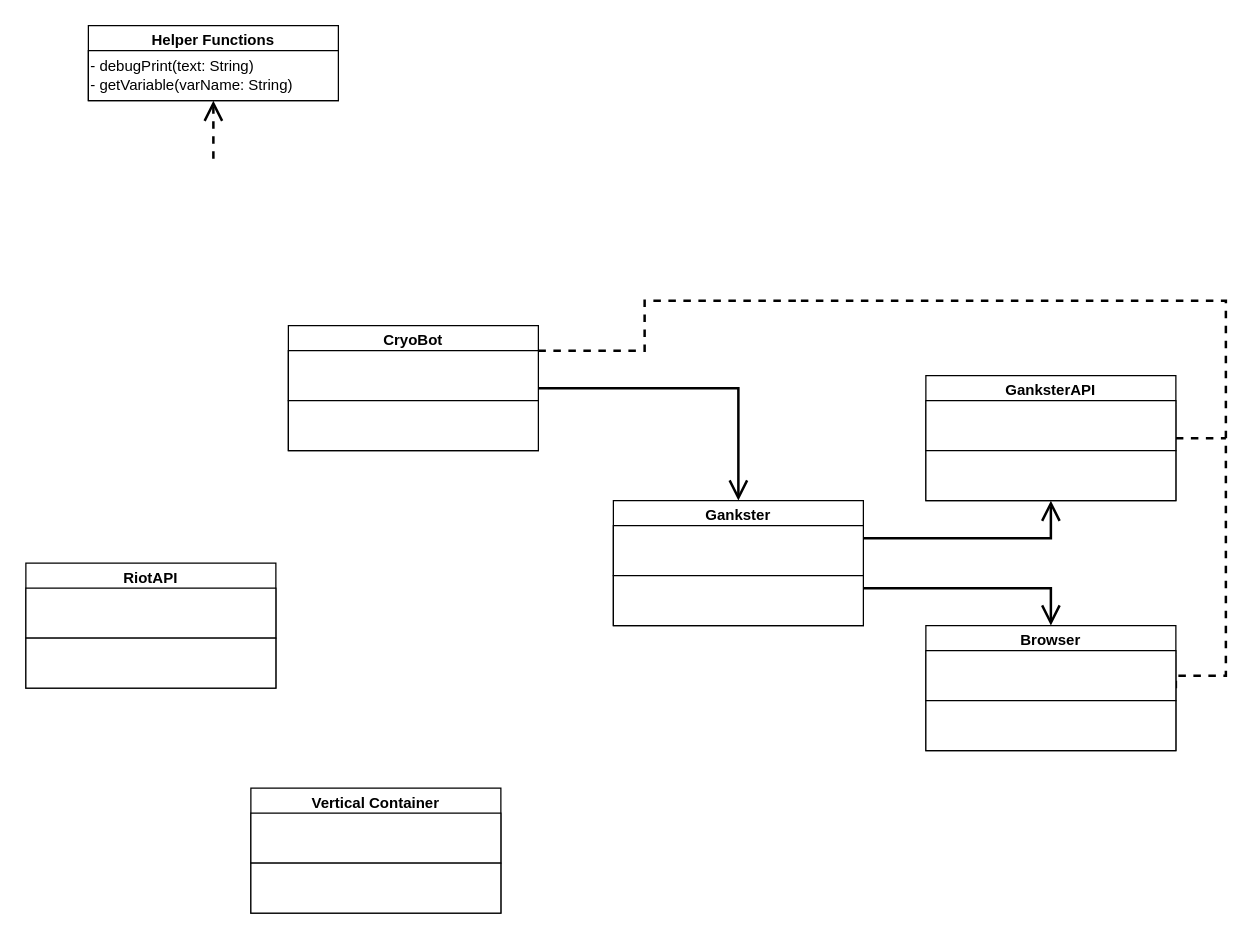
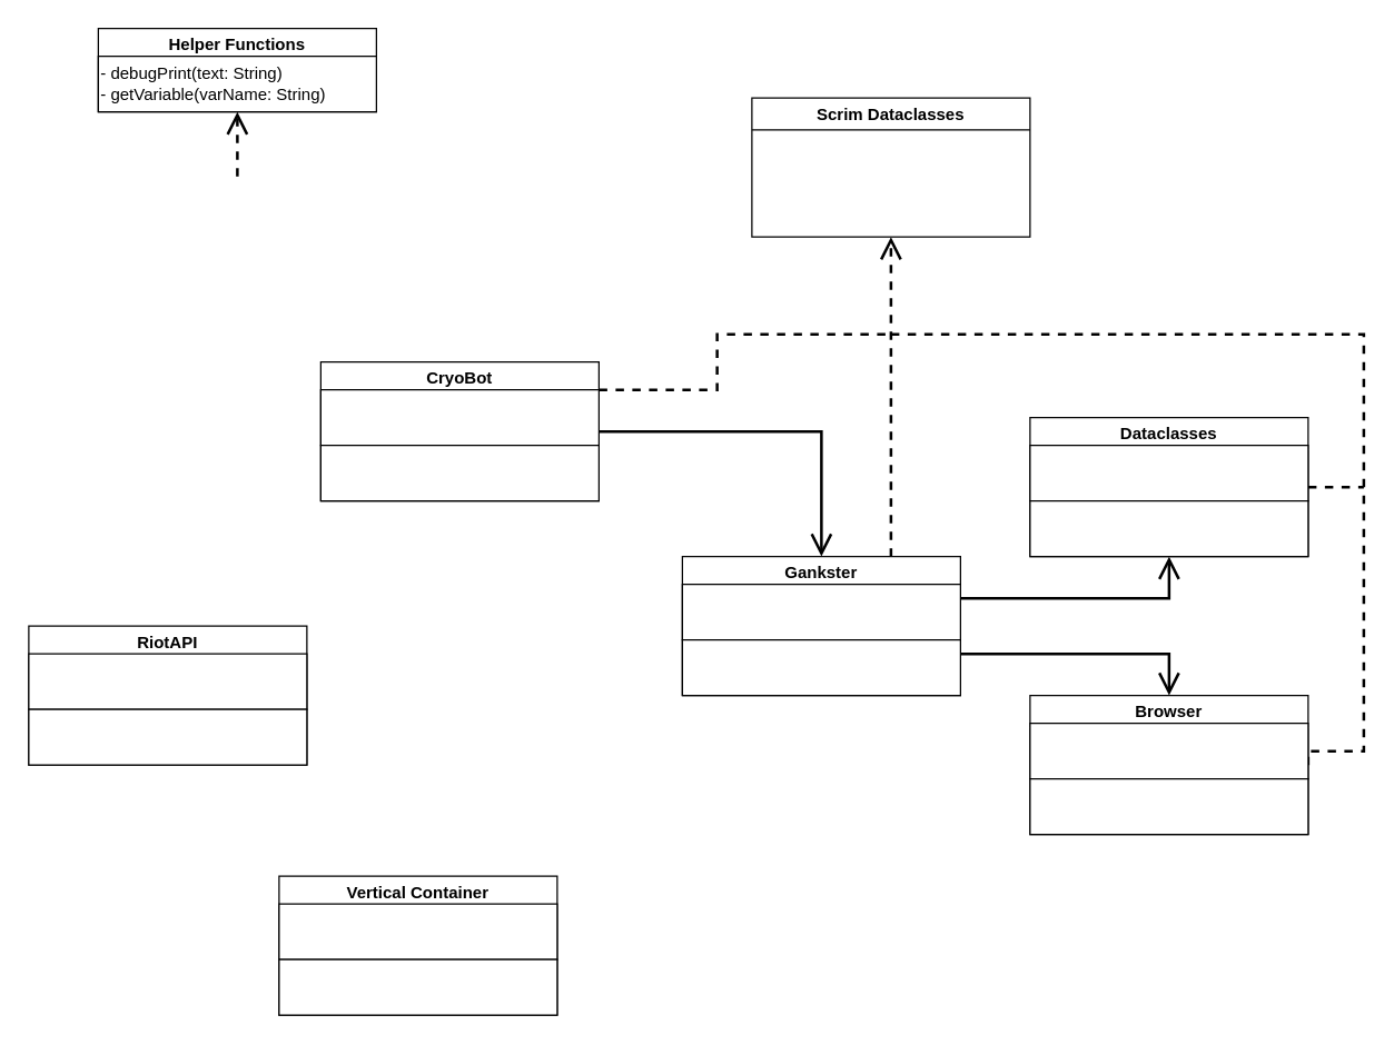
  <mxCell id="0" />
  <mxCell id="1" parent="0" />
  <mxCell id="2" style="edgeStyle=orthogonalEdgeStyle;rounded=0;orthogonalLoop=1;jettySize=auto;html=1;exitX=1;exitY=0.5;exitDx=0;exitDy=0;entryX=0.5;entryY=0;entryDx=0;entryDy=0;endArrow=open;endFill=0;endSize=12;strokeWidth=2;" edge="1" parent="1" source="3" target="8"><mxGeometry relative="1" as="geometry" /></mxCell>
  <mxCell id="3" value="CryoBot" style="swimlane;whiteSpace=wrap;html=1;" vertex="1" parent="1"><mxGeometry x="230" y="260" width="200" height="100" as="geometry" /></mxCell>
  <mxCell id="4" style="edgeStyle=orthogonalEdgeStyle;rounded=0;orthogonalLoop=1;jettySize=auto;html=1;exitX=1;exitY=0;exitDx=0;exitDy=0;endArrow=none;endFill=0;endSize=12;strokeWidth=2;dashed=1;" edge="1" parent="3" source="5"><mxGeometry relative="1" as="geometry"><mxPoint x="410" y="-20" as="targetPoint" /><Array as="points"><mxPoint x="285" y="20" /><mxPoint x="285" y="-20" /><mxPoint x="370" y="-20" /></Array></mxGeometry></mxCell>
  <mxCell id="5" value="" style="rounded=0;whiteSpace=wrap;html=1;align=left;" vertex="1" parent="3"><mxGeometry y="20" width="200" height="40" as="geometry" /></mxCell>
  <mxCell id="6" value="" style="rounded=0;whiteSpace=wrap;html=1;align=left;" vertex="1" parent="3"><mxGeometry y="60" width="200" height="40" as="geometry" /></mxCell>
+ <mxCell id="7" style="edgeStyle=orthogonalEdgeStyle;rounded=0;orthogonalLoop=1;jettySize=auto;html=1;exitX=0.75;exitY=0;exitDx=0;exitDy=0;entryX=0.5;entryY=1;entryDx=0;entryDy=0;endArrow=open;endFill=0;endSize=12;strokeWidth=2;dashed=1;" edge="1" parent="1" source="8" target="22"><mxGeometry relative="1" as="geometry" /></mxCell>
  <mxCell id="8" value="Gankster" style="swimlane;whiteSpace=wrap;html=1;" vertex="1" parent="1"><mxGeometry x="490" y="400" width="200" height="100" as="geometry" /></mxCell>
  <mxCell id="9" value="" style="rounded=0;whiteSpace=wrap;html=1;align=left;" vertex="1" parent="8"><mxGeometry y="20" width="200" height="40" as="geometry" /></mxCell>
  <mxCell id="10" value="" style="rounded=0;whiteSpace=wrap;html=1;align=left;" vertex="1" parent="8"><mxGeometry y="60" width="200" height="40" as="geometry" /></mxCell>
  <mxCell id="11" style="edgeStyle=orthogonalEdgeStyle;rounded=0;orthogonalLoop=1;jettySize=auto;html=1;exitX=1;exitY=0.5;exitDx=0;exitDy=0;endArrow=none;endFill=0;endSize=12;strokeWidth=2;dashed=1;" edge="1" parent="1" source="12"><mxGeometry relative="1" as="geometry"><mxPoint x="640" y="240" as="targetPoint" /><Array as="points"><mxPoint x="980" y="540" /><mxPoint x="980" y="240" /></Array></mxGeometry></mxCell>
  <mxCell id="12" value="Browser" style="swimlane;whiteSpace=wrap;html=1;" vertex="1" parent="1"><mxGeometry x="740" y="500" width="200" height="100" as="geometry" /></mxCell>
  <mxCell id="13" value="" style="rounded=0;whiteSpace=wrap;html=1;align=left;" vertex="1" parent="12"><mxGeometry y="20" width="200" height="40" as="geometry" /></mxCell>
  <mxCell id="14" value="" style="rounded=0;whiteSpace=wrap;html=1;align=left;" vertex="1" parent="12"><mxGeometry y="60" width="200" height="40" as="geometry" /></mxCell>
  <mxCell id="15" style="edgeStyle=orthogonalEdgeStyle;rounded=0;orthogonalLoop=1;jettySize=auto;html=1;exitX=1;exitY=0.5;exitDx=0;exitDy=0;endArrow=none;endFill=0;endSize=12;strokeWidth=2;dashed=1;" edge="1" parent="1" source="16"><mxGeometry relative="1" as="geometry"><mxPoint x="980" y="350" as="targetPoint" /></mxGeometry></mxCell>
- <mxCell id="16" value="GanksterAPI" style="swimlane;whiteSpace=wrap;html=1;" vertex="1" parent="1"><mxGeometry x="740" y="300" width="200" height="100" as="geometry" /></mxCell>
+ <mxCell id="16" value="Dataclasses" style="swimlane;whiteSpace=wrap;html=1;" vertex="1" parent="1"><mxGeometry x="740" y="300" width="200" height="100" as="geometry" /></mxCell>
  <mxCell id="17" value="" style="rounded=0;whiteSpace=wrap;html=1;align=left;" vertex="1" parent="16"><mxGeometry y="20" width="200" height="40" as="geometry" /></mxCell>
  <mxCell id="18" value="" style="rounded=0;whiteSpace=wrap;html=1;align=left;" vertex="1" parent="16"><mxGeometry y="60" width="200" height="40" as="geometry" /></mxCell>
  <mxCell id="19" value="RiotAPI" style="swimlane;whiteSpace=wrap;html=1;" vertex="1" parent="1"><mxGeometry x="20" y="450" width="200" height="100" as="geometry" /></mxCell>
  <mxCell id="20" value="" style="rounded=0;whiteSpace=wrap;html=1;align=left;" vertex="1" parent="19"><mxGeometry y="20" width="200" height="40" as="geometry" /></mxCell>
  <mxCell id="21" value="" style="rounded=0;whiteSpace=wrap;html=1;align=left;" vertex="1" parent="19"><mxGeometry y="60" width="200" height="40" as="geometry" /></mxCell>
+ <mxCell id="22" value="Scrim Dataclasses" style="swimlane;whiteSpace=wrap;html=1;" vertex="1" parent="1"><mxGeometry x="540" y="70" width="200" height="100" as="geometry" /></mxCell>
  <mxCell id="23" style="edgeStyle=orthogonalEdgeStyle;rounded=0;orthogonalLoop=1;jettySize=auto;html=1;exitX=1;exitY=0.25;exitDx=0;exitDy=0;entryX=0.5;entryY=0;entryDx=0;entryDy=0;strokeWidth=2;endSize=12;endArrow=open;endFill=0;" edge="1" parent="1" source="10" target="12"><mxGeometry relative="1" as="geometry"><mxPoint x="810" y="469.857" as="targetPoint" /></mxGeometry></mxCell>
  <mxCell id="24" style="edgeStyle=orthogonalEdgeStyle;rounded=0;orthogonalLoop=1;jettySize=auto;html=1;exitX=1;exitY=0.25;exitDx=0;exitDy=0;entryX=0.5;entryY=1;entryDx=0;entryDy=0;strokeWidth=2;endSize=12;endArrow=open;endFill=0;" edge="1" parent="1" source="9" target="18"><mxGeometry relative="1" as="geometry"><mxPoint x="790" y="429.857" as="targetPoint" /></mxGeometry></mxCell>
  <mxCell id="25" style="edgeStyle=orthogonalEdgeStyle;rounded=0;orthogonalLoop=1;jettySize=auto;html=1;exitX=0.5;exitY=1;exitDx=0;exitDy=0;strokeWidth=2;dashed=1;endArrow=none;endFill=0;startArrow=open;startFill=0;startSize=12;" edge="1" parent="1" source="26"><mxGeometry relative="1" as="geometry"><mxPoint x="170" y="130" as="targetPoint" /></mxGeometry></mxCell>
  <mxCell id="26" value="Helper Functions" style="swimlane;whiteSpace=wrap;html=1;" vertex="1" parent="1"><mxGeometry x="70" y="20" width="200" height="60" as="geometry" /></mxCell>
  <mxCell id="27" value="- debugPrint(text: String)&lt;div&gt;- getVariable(varName: String)&lt;/div&gt;" style="rounded=0;whiteSpace=wrap;html=1;align=left;" vertex="1" parent="26"><mxGeometry y="20" width="200" height="40" as="geometry" /></mxCell>
  <mxCell id="28" value="Vertical Container" style="swimlane;whiteSpace=wrap;html=1;" vertex="1" parent="1"><mxGeometry x="200" y="630" width="200" height="100" as="geometry" /></mxCell>
  <mxCell id="29" value="" style="rounded=0;whiteSpace=wrap;html=1;align=left;" vertex="1" parent="28"><mxGeometry y="20" width="200" height="40" as="geometry" /></mxCell>
  <mxCell id="30" value="" style="rounded=0;whiteSpace=wrap;html=1;align=left;" vertex="1" parent="28"><mxGeometry y="60" width="200" height="40" as="geometry" /></mxCell>
